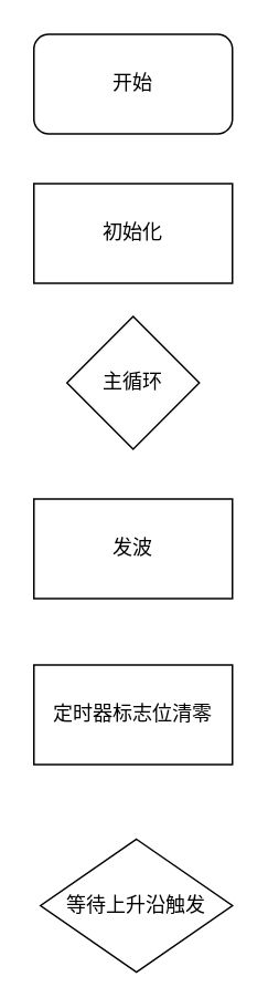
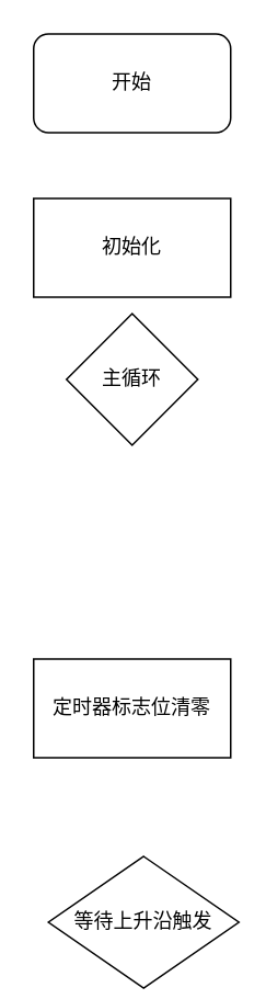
  <mxCell id="0" />
  <mxCell id="1" parent="0" />
  <mxCell id="2" value="开始" style="rounded=1;whiteSpace=wrap;html=1;" vertex="1" parent="1"><mxGeometry x="20" y="20" width="120" height="60" as="geometry" /></mxCell>
- <mxCell id="3" value="初始化" style="rounded=0;whiteSpace=wrap;html=1;" vertex="1" parent="1"><mxGeometry x="20" y="110" width="120" height="60" as="geometry" /></mxCell>
- <mxCell id="4" value="发波" style="rounded=0;whiteSpace=wrap;html=1;" vertex="1" parent="1"><mxGeometry x="20" y="300" width="120" height="60" as="geometry" /></mxCell>
+ <mxCell id="3" value="初始化" style="rounded=0;whiteSpace=wrap;html=1;" vertex="1" parent="1"><mxGeometry x="20" y="120" width="120" height="60" as="geometry" /></mxCell>
  <mxCell id="5" value="定时器标志位清零" style="rounded=0;whiteSpace=wrap;html=1;" vertex="1" parent="1"><mxGeometry x="20" y="400" width="120" height="60" as="geometry" /></mxCell>
  <mxCell id="6" value="主循环" style="rhombus;whiteSpace=wrap;html=1;" vertex="1" parent="1"><mxGeometry x="40" y="190" width="80" height="80" as="geometry" /></mxCell>
- <mxCell id="7" value="等待上升沿触发" style="rhombus;whiteSpace=wrap;html=1;" vertex="1" parent="1"><mxGeometry x="24" y="505" width="116" height="80" as="geometry" /></mxCell>
+ <mxCell id="7" value="等待上升沿触发" style="rhombus;whiteSpace=wrap;html=1;" vertex="1" parent="1"><mxGeometry x="29" y="520" width="116" height="80" as="geometry" /></mxCell>
